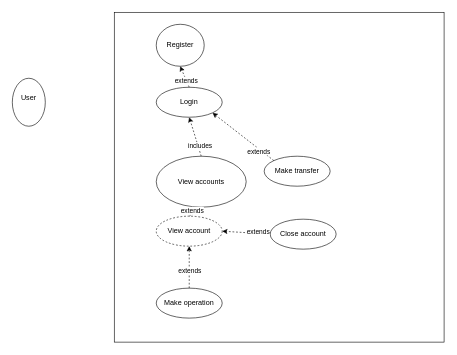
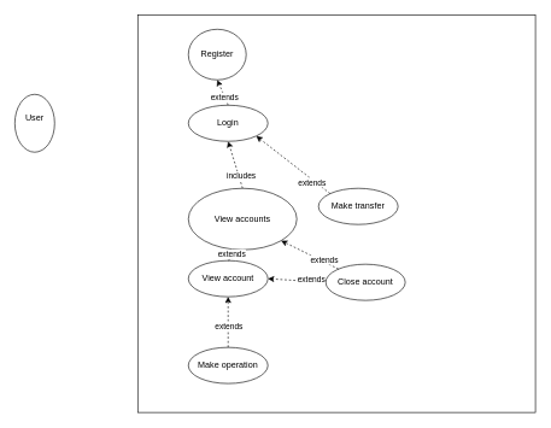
  <mxCell id="0" />
  <mxCell id="1" parent="0" />
  <mxCell id="2" value="" style="whiteSpace=wrap;html=1;aspect=fixed;" vertex="1" parent="1"><mxGeometry x="190" y="20" width="550" height="550" as="geometry" /></mxCell>
  <mxCell id="3" value="&lt;div&gt;User&lt;/div&gt;&lt;div&gt;&lt;br&gt;&lt;/div&gt;" style="ellipse;whiteSpace=wrap;html=1;aspect=fixed;" vertex="1" parent="1"><mxGeometry x="20" y="130" width="55" height="80" as="geometry" /></mxCell>
  <mxCell id="4" value="Register" style="ellipse;whiteSpace=wrap;html=1;" vertex="1" parent="1"><mxGeometry x="260" y="40" width="80" height="70" as="geometry" /></mxCell>
  <mxCell id="5" value="Login" style="ellipse;whiteSpace=wrap;html=1;" vertex="1" parent="1"><mxGeometry x="260" y="145" width="110" height="50" as="geometry" /></mxCell>
  <mxCell id="6" value="View accounts" style="ellipse;whiteSpace=wrap;html=1;" vertex="1" parent="1"><mxGeometry x="260" y="260" width="150" height="85" as="geometry" /></mxCell>
- <mxCell id="7" value="View account" style="ellipse;whiteSpace=wrap;html=1;dashed=1;" vertex="1" parent="1"><mxGeometry x="260" y="360" width="110" height="50" as="geometry" /></mxCell>
+ <mxCell id="7" value="View account" style="ellipse;whiteSpace=wrap;html=1;" vertex="1" parent="1"><mxGeometry x="260" y="360" width="110" height="50" as="geometry" /></mxCell>
  <mxCell id="8" value="Make transfer" style="ellipse;whiteSpace=wrap;html=1;" vertex="1" parent="1"><mxGeometry x="440" y="260" width="110" height="50" as="geometry" /></mxCell>
  <mxCell id="9" value="Make operation" style="ellipse;whiteSpace=wrap;html=1;" vertex="1" parent="1"><mxGeometry x="260" y="480" width="110" height="50" as="geometry" /></mxCell>
  <mxCell id="10" value="Close account" style="ellipse;whiteSpace=wrap;html=1;" vertex="1" parent="1"><mxGeometry x="450" y="365" width="110" height="50" as="geometry" /></mxCell>
  <mxCell id="11" value="" style="endArrow=classic;html=1;exitX=0.5;exitY=0;exitDx=0;exitDy=0;entryX=0.5;entryY=1;entryDx=0;entryDy=0;dashed=1;" edge="1" parent="1" source="5" target="4"><mxGeometry width="50" height="50" relative="1" as="geometry"><mxPoint x="290" y="150" as="sourcePoint" /><mxPoint x="340" y="100" as="targetPoint" /></mxGeometry></mxCell>
  <mxCell id="12" value="extends" style="edgeLabel;html=1;align=center;verticalAlign=middle;resizable=0;points=[];" vertex="1" connectable="0" parent="11"><mxGeometry x="-0.564" y="3" relative="1" as="geometry"><mxPoint y="-5" as="offset" /></mxGeometry></mxCell>
  <mxCell id="13" value="" style="endArrow=classic;html=1;exitX=0.5;exitY=0;exitDx=0;exitDy=0;entryX=0.5;entryY=1;entryDx=0;entryDy=0;dashed=1;" edge="1" parent="1" source="6" target="5"><mxGeometry width="50" height="50" relative="1" as="geometry"><mxPoint x="325" y="155" as="sourcePoint" /><mxPoint x="325" y="100" as="targetPoint" /></mxGeometry></mxCell>
  <mxCell id="14" value="includes" style="edgeLabel;html=1;align=center;verticalAlign=middle;resizable=0;points=[];" vertex="1" connectable="0" parent="13"><mxGeometry x="-0.692" relative="1" as="geometry"><mxPoint y="-8" as="offset" /></mxGeometry></mxCell>
  <mxCell id="15" value="" style="endArrow=classic;html=1;exitX=0;exitY=0;exitDx=0;exitDy=0;entryX=1;entryY=1;entryDx=0;entryDy=0;dashed=1;" edge="1" parent="1" source="8" target="5"><mxGeometry width="50" height="50" relative="1" as="geometry"><mxPoint x="325" y="270" as="sourcePoint" /><mxPoint x="325" y="205" as="targetPoint" /></mxGeometry></mxCell>
  <mxCell id="16" value="extends" style="edgeLabel;html=1;align=center;verticalAlign=middle;resizable=0;points=[];" vertex="1" connectable="0" parent="15"><mxGeometry x="-0.539" y="3" relative="1" as="geometry"><mxPoint as="offset" /></mxGeometry></mxCell>
  <mxCell id="17" value="" style="endArrow=classic;html=1;exitX=0.5;exitY=0;exitDx=0;exitDy=0;entryX=0.5;entryY=1;entryDx=0;entryDy=0;dashed=1;" edge="1" parent="1" source="7" target="6"><mxGeometry width="50" height="50" relative="1" as="geometry"><mxPoint x="325" y="270" as="sourcePoint" /><mxPoint x="325" y="205" as="targetPoint" /></mxGeometry></mxCell>
  <mxCell id="18" value="extends" style="edgeLabel;html=1;align=center;verticalAlign=middle;resizable=0;points=[];" vertex="1" connectable="0" parent="17"><mxGeometry x="-0.52" y="1" relative="1" as="geometry"><mxPoint y="-5" as="offset" /></mxGeometry></mxCell>
  <mxCell id="19" value="" style="endArrow=classic;html=1;entryX=0.5;entryY=1;entryDx=0;entryDy=0;dashed=1;" edge="1" parent="1" target="7"><mxGeometry width="50" height="50" relative="1" as="geometry"><mxPoint x="315" y="480" as="sourcePoint" /><mxPoint x="325" y="320" as="targetPoint" /></mxGeometry></mxCell>
  <mxCell id="20" value="&lt;div&gt;extends&lt;/div&gt;" style="edgeLabel;html=1;align=center;verticalAlign=middle;resizable=0;points=[];" vertex="1" connectable="0" parent="19"><mxGeometry x="-0.6" y="1" relative="1" as="geometry"><mxPoint x="1" y="-16" as="offset" /></mxGeometry></mxCell>
+ <mxCell id="21" value="" style="endArrow=classic;html=1;entryX=1;entryY=1;entryDx=0;entryDy=0;dashed=1;" edge="1" parent="1" source="10" target="6"><mxGeometry width="50" height="50" relative="1" as="geometry"><mxPoint x="325" y="370" as="sourcePoint" /><mxPoint x="325" y="320" as="targetPoint" /></mxGeometry></mxCell>
+ <mxCell id="22" value="extends" style="edgeLabel;html=1;align=center;verticalAlign=middle;resizable=0;points=[];" vertex="1" connectable="0" parent="21"><mxGeometry x="-0.466" y="-3" relative="1" as="geometry"><mxPoint as="offset" /></mxGeometry></mxCell>
  <mxCell id="23" value="" style="endArrow=classic;html=1;dashed=1;exitX=0;exitY=0.5;exitDx=0;exitDy=0;entryX=1;entryY=0.5;entryDx=0;entryDy=0;" edge="1" parent="1" source="10" target="7"><mxGeometry width="50" height="50" relative="1" as="geometry"><mxPoint x="471.13" y="375.303" as="sourcePoint" /><mxPoint x="363.891" y="312.678" as="targetPoint" /></mxGeometry></mxCell>
  <mxCell id="24" value="extends" style="edgeLabel;html=1;align=center;verticalAlign=middle;resizable=0;points=[];" vertex="1" connectable="0" parent="23"><mxGeometry x="-0.466" y="-3" relative="1" as="geometry"><mxPoint as="offset" /></mxGeometry></mxCell>
